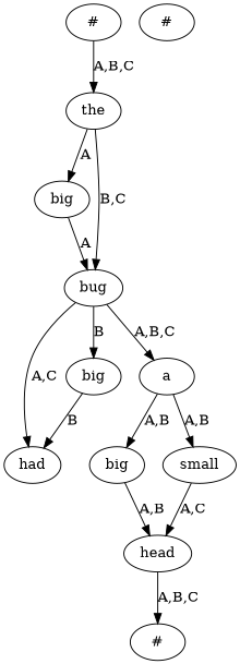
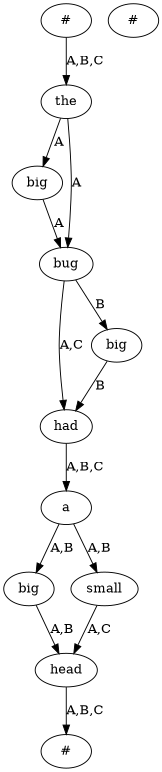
  digraph {
    n1 [label="#"]
    n2 [label=the]
    n3 [label=big]
    n4 [label=bug]
    n5 [label="#"]
    n6 [label=had]
    n7 [label=big]
    n8 [label=a]
    n9 [label=big]
    n10 [label=small]
    n11 [label=head]
    n12 [label="#"]
    n1 -> n2 [label="A,B,C"]
    n2 -> n3 [label=A]
-   n2 -> n4 [label="B,C"]
+   n2 -> n4 [label=A]
    n3 -> n4 [label=A]
    n4 -> n6 [label="A,C"]
    n4 -> n7 [label=B]
-   n4 -> n8 [label="A,B,C"]
+   n6 -> n8 [label="A,B,C"]
    n7 -> n6 [label=B]
    n8 -> n9 [label="A,B"]
    n8 -> n10 [label="A,B"]
    n9 -> n11 [label="A,B"]
    n10 -> n11 [label="A,C"]
    n11 -> n12 [label="A,B,C"]
  }
